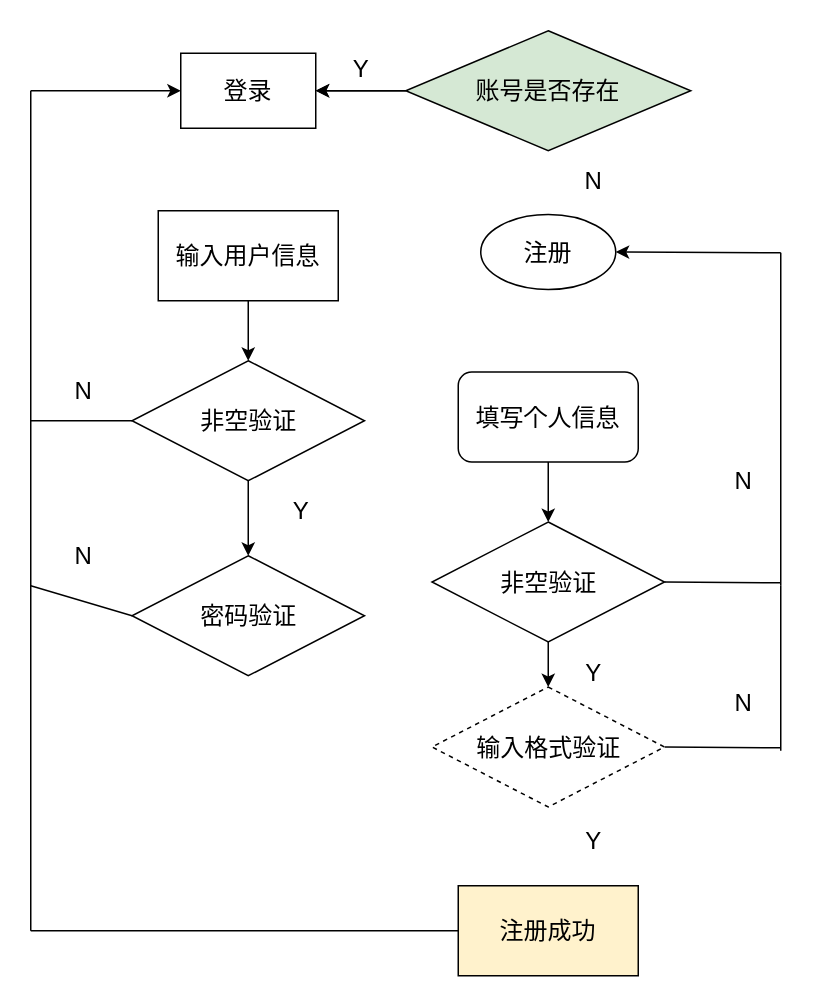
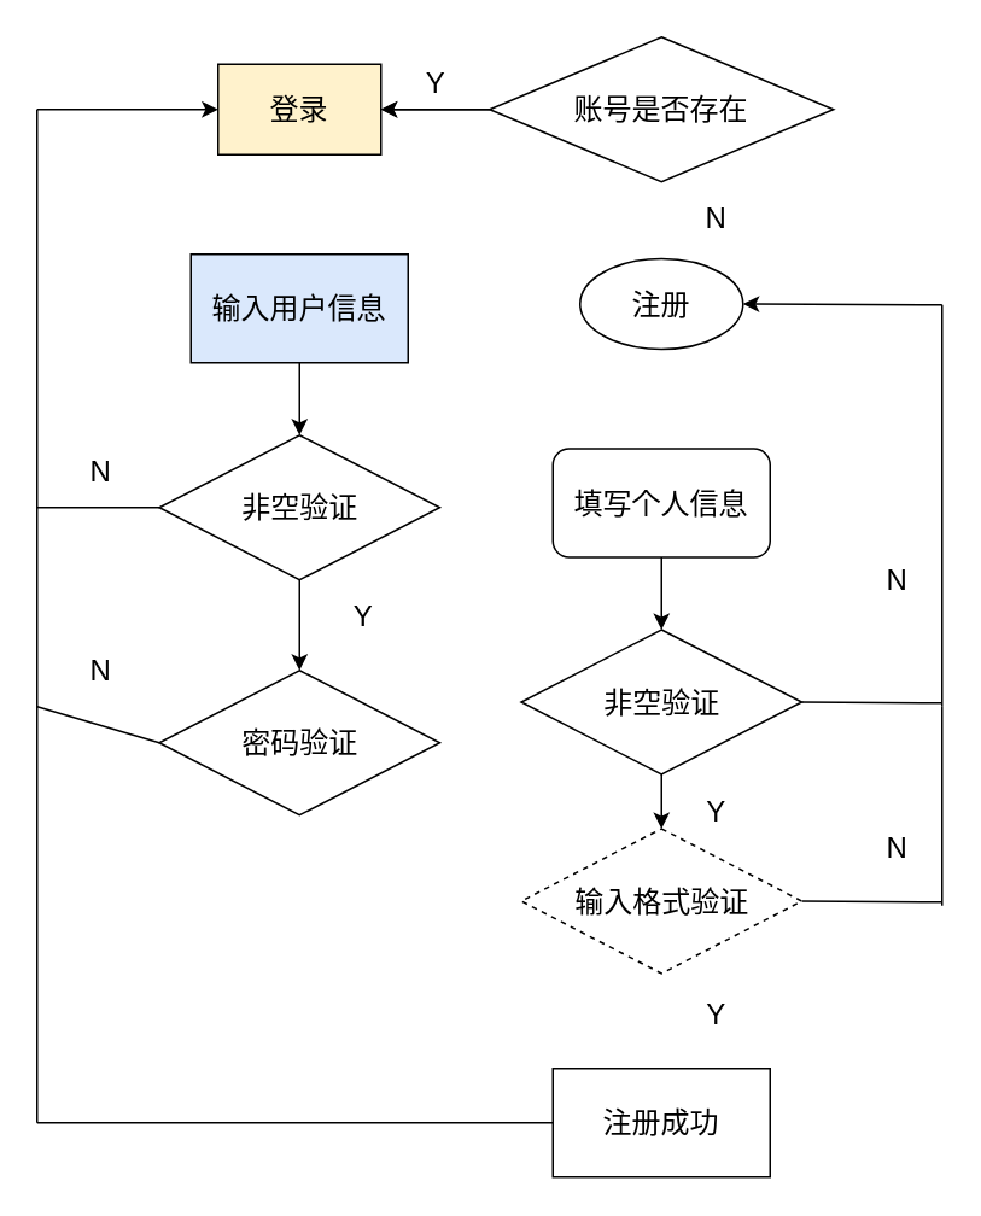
  <mxCell id="0" />
  <mxCell id="1" parent="0" />
  <mxCell id="2" value="" style="edgeStyle=orthogonalEdgeStyle;rounded=0;orthogonalLoop=1;jettySize=auto;html=1;" parent="1" source="4" edge="1"><mxGeometry relative="1" as="geometry"><mxPoint x="210" y="60" as="targetPoint" /></mxGeometry></mxCell>
  <mxCell id="3" value="" style="edgeStyle=elbowEdgeStyle;rounded=0;orthogonalLoop=1;jettySize=auto;elbow=vertical;html=1;" edge="1" parent="1" source="4" target="5"><mxGeometry relative="1" as="geometry" /></mxCell>
- <mxCell id="4" value="&lt;font style=&quot;font-size: 16px&quot;&gt;账号是否存在&lt;/font&gt;" style="rhombus;whiteSpace=wrap;html=1;fillColor=#d5e8d4;" parent="1" vertex="1"><mxGeometry x="270" y="20" width="190" height="80" as="geometry" /></mxCell>
- <mxCell id="5" value="&lt;font style=&quot;font-size: 16px&quot;&gt;登录&lt;/font&gt;" style="rounded=0;whiteSpace=wrap;html=1;sketch=0;shadow=0;glass=0;" parent="1" vertex="1"><mxGeometry x="120" y="35" width="90" height="50" as="geometry" /></mxCell>
+ <mxCell id="4" value="&lt;font style=&quot;font-size: 16px&quot;&gt;账号是否存在&lt;/font&gt;" style="rhombus;whiteSpace=wrap;html=1;" parent="1" vertex="1"><mxGeometry x="270" y="20" width="190" height="80" as="geometry" /></mxCell>
+ <mxCell id="5" value="&lt;font style=&quot;font-size: 16px&quot;&gt;登录&lt;/font&gt;" style="rounded=0;whiteSpace=wrap;html=1;sketch=0;shadow=0;glass=0;fillColor=#fff2cc;" parent="1" vertex="1"><mxGeometry x="120" y="35" width="90" height="50" as="geometry" /></mxCell>
  <mxCell id="6" value="&lt;font style=&quot;font-size: 16px&quot;&gt;注册&lt;/font&gt;" style="ellipse;whiteSpace=wrap;html=1;sketch=0;shadow=0;glass=0;" parent="1" vertex="1"><mxGeometry x="320" y="142.5" width="90" height="50" as="geometry" /></mxCell>
  <mxCell id="7" value="" style="edgeStyle=orthogonalEdgeStyle;rounded=0;orthogonalLoop=1;jettySize=auto;html=1;" edge="1" parent="1" source="8" target="10"><mxGeometry relative="1" as="geometry" /></mxCell>
- <mxCell id="8" value="&lt;font style=&quot;font-size: 16px&quot;&gt;输入用户信息&lt;/font&gt;" style="whiteSpace=wrap;html=1;rounded=0;shadow=0;glass=0;sketch=0;" vertex="1" parent="1"><mxGeometry x="105" y="140" width="120" height="60" as="geometry" /></mxCell>
+ <mxCell id="8" value="&lt;font style=&quot;font-size: 16px&quot;&gt;输入用户信息&lt;/font&gt;" style="whiteSpace=wrap;html=1;rounded=0;shadow=0;glass=0;sketch=0;fillColor=#dae8fc;" vertex="1" parent="1"><mxGeometry x="105" y="140" width="120" height="60" as="geometry" /></mxCell>
  <mxCell id="9" value="" style="edgeStyle=orthogonalEdgeStyle;rounded=0;orthogonalLoop=1;jettySize=auto;html=1;" edge="1" parent="1" source="10" target="11"><mxGeometry relative="1" as="geometry" /></mxCell>
  <mxCell id="10" value="&lt;font style=&quot;font-size: 16px&quot;&gt;非空验证&lt;/font&gt;" style="rhombus;whiteSpace=wrap;html=1;rounded=0;shadow=0;glass=0;sketch=0;" vertex="1" parent="1"><mxGeometry x="87.5" y="240" width="155" height="80" as="geometry" /></mxCell>
  <mxCell id="11" value="&lt;span style=&quot;font-size: 16px&quot;&gt;密码验证&lt;/span&gt;" style="rhombus;whiteSpace=wrap;html=1;rounded=0;shadow=0;glass=0;sketch=0;" vertex="1" parent="1"><mxGeometry x="87.5" y="370" width="155" height="80" as="geometry" /></mxCell>
  <mxCell id="12" value="&lt;font style=&quot;font-size: 16px&quot;&gt;Y&lt;/font&gt;" style="text;html=1;resizable=0;autosize=1;align=center;verticalAlign=middle;points=[];fillColor=none;strokeColor=none;rounded=0;" vertex="1" parent="1"><mxGeometry x="185" y="330" width="30" height="20" as="geometry" /></mxCell>
  <mxCell id="13" value="" style="endArrow=none;html=1;exitX=0;exitY=0.5;exitDx=0;exitDy=0;" edge="1" parent="1" source="11"><mxGeometry width="50" height="50" relative="1" as="geometry"><mxPoint x="100" y="200" as="sourcePoint" /><mxPoint x="20" y="390" as="targetPoint" /></mxGeometry></mxCell>
  <mxCell id="14" value="" style="endArrow=none;html=1;" edge="1" parent="1"><mxGeometry width="50" height="50" relative="1" as="geometry"><mxPoint x="20" y="620" as="sourcePoint" /><mxPoint x="20" y="60" as="targetPoint" /></mxGeometry></mxCell>
  <mxCell id="15" value="" style="endArrow=classic;html=1;entryX=0;entryY=0.5;entryDx=0;entryDy=0;" edge="1" parent="1" target="5"><mxGeometry width="50" height="50" relative="1" as="geometry"><mxPoint x="20" y="60" as="sourcePoint" /><mxPoint x="150" y="240" as="targetPoint" /></mxGeometry></mxCell>
  <mxCell id="16" value="" style="endArrow=none;html=1;exitX=0;exitY=0.5;exitDx=0;exitDy=0;" edge="1" parent="1" source="10"><mxGeometry width="50" height="50" relative="1" as="geometry"><mxPoint x="100" y="290" as="sourcePoint" /><mxPoint x="20" y="280" as="targetPoint" /></mxGeometry></mxCell>
  <mxCell id="17" value="&lt;span style=&quot;font-size: 16px&quot;&gt;N&lt;/span&gt;" style="text;html=1;resizable=0;autosize=1;align=center;verticalAlign=middle;points=[];fillColor=none;strokeColor=none;rounded=0;" vertex="1" parent="1"><mxGeometry x="40" y="250" width="30" height="20" as="geometry" /></mxCell>
  <mxCell id="18" value="&lt;span style=&quot;font-size: 16px&quot;&gt;N&lt;/span&gt;" style="text;html=1;resizable=0;autosize=1;align=center;verticalAlign=middle;points=[];fillColor=none;strokeColor=none;rounded=0;" vertex="1" parent="1"><mxGeometry x="40" y="360" width="30" height="20" as="geometry" /></mxCell>
  <mxCell id="19" value="" style="edgeStyle=elbowEdgeStyle;rounded=0;orthogonalLoop=1;jettySize=auto;elbow=vertical;html=1;" edge="1" parent="1" source="20" target="22"><mxGeometry relative="1" as="geometry" /></mxCell>
  <mxCell id="20" value="&lt;font style=&quot;font-size: 16px&quot;&gt;填写个人信息&lt;/font&gt;" style="whiteSpace=wrap;html=1;shadow=0;glass=0;sketch=0;rounded=1;" vertex="1" parent="1"><mxGeometry x="305" y="247.5" width="120" height="60" as="geometry" /></mxCell>
  <mxCell id="21" value="" style="edgeStyle=elbowEdgeStyle;rounded=0;orthogonalLoop=1;jettySize=auto;elbow=vertical;html=1;" edge="1" parent="1" source="22" target="23"><mxGeometry relative="1" as="geometry" /></mxCell>
  <mxCell id="22" value="&lt;font style=&quot;font-size: 16px&quot;&gt;非空验证&lt;/font&gt;" style="rhombus;whiteSpace=wrap;html=1;rounded=0;shadow=0;glass=0;sketch=0;" vertex="1" parent="1"><mxGeometry x="287.5" y="347.5" width="155" height="80" as="geometry" /></mxCell>
  <mxCell id="23" value="&lt;font style=&quot;font-size: 16px&quot;&gt;输入格式验证&lt;/font&gt;" style="rhombus;whiteSpace=wrap;html=1;rounded=0;shadow=0;glass=0;sketch=0;dashed=1;" vertex="1" parent="1"><mxGeometry x="287.5" y="457.5" width="155" height="80" as="geometry" /></mxCell>
  <mxCell id="24" value="&lt;font style=&quot;font-size: 16px&quot;&gt;Y&lt;/font&gt;" style="text;html=1;resizable=0;autosize=1;align=center;verticalAlign=middle;points=[];fillColor=none;strokeColor=none;rounded=0;" vertex="1" parent="1"><mxGeometry x="380" y="437.5" width="30" height="20" as="geometry" /></mxCell>
  <mxCell id="25" value="" style="endArrow=none;html=1;entryX=1;entryY=0.5;entryDx=0;entryDy=0;" edge="1" parent="1" target="22"><mxGeometry width="50" height="50" relative="1" as="geometry"><mxPoint x="520" y="388" as="sourcePoint" /><mxPoint x="90" y="200" as="targetPoint" /></mxGeometry></mxCell>
  <mxCell id="26" value="" style="endArrow=none;html=1;" edge="1" parent="1"><mxGeometry width="50" height="50" relative="1" as="geometry"><mxPoint x="520" y="390" as="sourcePoint" /><mxPoint x="520" y="168" as="targetPoint" /></mxGeometry></mxCell>
  <mxCell id="27" value="" style="endArrow=classic;html=1;entryX=1;entryY=0.5;entryDx=0;entryDy=0;" edge="1" parent="1" target="6"><mxGeometry width="50" height="50" relative="1" as="geometry"><mxPoint x="520" y="168" as="sourcePoint" /><mxPoint x="90" y="200" as="targetPoint" /></mxGeometry></mxCell>
  <mxCell id="28" value="&lt;span style=&quot;font-size: 16px&quot;&gt;N&lt;/span&gt;" style="text;html=1;resizable=0;autosize=1;align=center;verticalAlign=middle;points=[];fillColor=none;strokeColor=none;rounded=0;" vertex="1" parent="1"><mxGeometry x="480" y="310" width="30" height="20" as="geometry" /></mxCell>
  <mxCell id="29" value="" style="endArrow=none;html=1;entryX=1;entryY=0.5;entryDx=0;entryDy=0;" edge="1" parent="1" target="23"><mxGeometry width="50" height="50" relative="1" as="geometry"><mxPoint x="520" y="498" as="sourcePoint" /><mxPoint x="450" y="497" as="targetPoint" /></mxGeometry></mxCell>
  <mxCell id="30" value="" style="endArrow=none;html=1;" edge="1" parent="1"><mxGeometry width="50" height="50" relative="1" as="geometry"><mxPoint x="520" y="390" as="sourcePoint" /><mxPoint x="520" y="500" as="targetPoint" /></mxGeometry></mxCell>
  <mxCell id="31" value="&lt;span style=&quot;font-size: 16px&quot;&gt;N&lt;/span&gt;" style="text;html=1;resizable=0;autosize=1;align=center;verticalAlign=middle;points=[];fillColor=none;strokeColor=none;rounded=0;" vertex="1" parent="1"><mxGeometry x="480" y="457.5" width="30" height="20" as="geometry" /></mxCell>
- <mxCell id="32" value="&lt;font style=&quot;font-size: 16px&quot;&gt;注册成功&lt;/font&gt;" style="whiteSpace=wrap;html=1;rounded=0;shadow=0;glass=0;sketch=0;fillColor=#fff2cc;" vertex="1" parent="1"><mxGeometry x="305" y="590" width="120" height="60" as="geometry" /></mxCell>
+ <mxCell id="32" value="&lt;font style=&quot;font-size: 16px&quot;&gt;注册成功&lt;/font&gt;" style="whiteSpace=wrap;html=1;rounded=0;shadow=0;glass=0;sketch=0;" vertex="1" parent="1"><mxGeometry x="305" y="590" width="120" height="60" as="geometry" /></mxCell>
  <mxCell id="33" value="&lt;font style=&quot;font-size: 16px&quot;&gt;Y&lt;/font&gt;" style="text;html=1;resizable=0;autosize=1;align=center;verticalAlign=middle;points=[];fillColor=none;strokeColor=none;rounded=0;" vertex="1" parent="1"><mxGeometry x="380" y="550" width="30" height="20" as="geometry" /></mxCell>
  <mxCell id="34" value="" style="endArrow=none;html=1;entryX=0;entryY=0.5;entryDx=0;entryDy=0;" edge="1" parent="1" target="32"><mxGeometry width="50" height="50" relative="1" as="geometry"><mxPoint x="20" y="620" as="sourcePoint" /><mxPoint x="40" y="330" as="targetPoint" /></mxGeometry></mxCell>
  <mxCell id="35" value="&lt;font style=&quot;font-size: 16px&quot;&gt;Y&lt;/font&gt;" style="text;html=1;resizable=0;autosize=1;align=center;verticalAlign=middle;points=[];fillColor=none;strokeColor=none;rounded=0;" vertex="1" parent="1"><mxGeometry x="225" y="35" width="30" height="20" as="geometry" /></mxCell>
  <mxCell id="36" value="&lt;span style=&quot;font-size: 16px&quot;&gt;N&lt;/span&gt;" style="text;html=1;resizable=0;autosize=1;align=center;verticalAlign=middle;points=[];fillColor=none;strokeColor=none;rounded=0;" vertex="1" parent="1"><mxGeometry x="380" y="110" width="30" height="20" as="geometry" /></mxCell>
